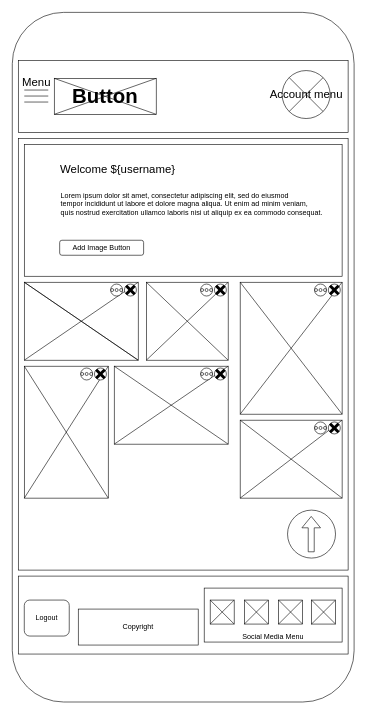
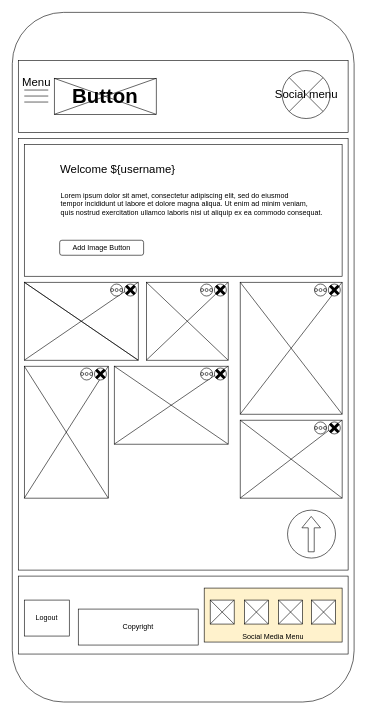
  <mxCell id="0" />
  <mxCell id="1" parent="0" />
  <mxCell id="2" value="" style="rounded=1;whiteSpace=wrap;html=1;" parent="1" vertex="1"><mxGeometry x="20" y="20" width="570" height="1150" as="geometry" /></mxCell>
  <mxCell id="3" value="" style="rounded=0;whiteSpace=wrap;html=1;" parent="1" vertex="1"><mxGeometry x="30" y="100" width="550" height="120" as="geometry" /></mxCell>
  <mxCell id="4" value="&lt;b&gt;&lt;font style=&quot;font-size: 34px;&quot;&gt;Button&lt;/font&gt;&lt;/b&gt;" style="rounded=0;whiteSpace=wrap;html=1;" parent="1" vertex="1"><mxGeometry x="90" y="130" width="170" height="60" as="geometry" /></mxCell>
  <mxCell id="5" value="" style="endArrow=none;html=1;rounded=0;startSize=0;endSize=0;jumpSize=6;" parent="1" edge="1"><mxGeometry width="50" height="50" relative="1" as="geometry"><mxPoint x="40" y="149.5" as="sourcePoint" /><mxPoint x="80" y="149.5" as="targetPoint" /></mxGeometry></mxCell>
  <mxCell id="6" value="" style="endArrow=none;html=1;rounded=0;startSize=0;endSize=0;jumpSize=6;" parent="1" edge="1"><mxGeometry width="50" height="50" relative="1" as="geometry"><mxPoint x="40" y="159.5" as="sourcePoint" /><mxPoint x="80" y="159.5" as="targetPoint" /></mxGeometry></mxCell>
  <mxCell id="7" value="" style="endArrow=none;html=1;rounded=0;startSize=0;endSize=0;jumpSize=6;" parent="1" edge="1"><mxGeometry width="50" height="50" relative="1" as="geometry"><mxPoint x="40" y="169.5" as="sourcePoint" /><mxPoint x="80" y="169.5" as="targetPoint" /></mxGeometry></mxCell>
  <mxCell id="8" value="" style="endArrow=none;html=1;rounded=0;startSize=0;endSize=0;jumpSize=6;exitX=0;exitY=0;exitDx=0;exitDy=0;entryX=1;entryY=1;entryDx=0;entryDy=0;" parent="1" source="4" target="4" edge="1"><mxGeometry width="50" height="50" relative="1" as="geometry"><mxPoint x="290" y="500" as="sourcePoint" /><mxPoint x="340" y="450" as="targetPoint" /></mxGeometry></mxCell>
  <mxCell id="9" value="" style="endArrow=none;html=1;rounded=0;startSize=0;endSize=0;jumpSize=6;exitX=0;exitY=1;exitDx=0;exitDy=0;entryX=1;entryY=0;entryDx=0;entryDy=0;" parent="1" source="4" target="4" edge="1"><mxGeometry width="50" height="50" relative="1" as="geometry"><mxPoint x="290" y="500" as="sourcePoint" /><mxPoint x="340" y="450" as="targetPoint" /></mxGeometry></mxCell>
  <mxCell id="10" value="&lt;font style=&quot;font-size: 19px;&quot;&gt;Menu&lt;/font&gt;" style="text;html=1;align=center;verticalAlign=middle;resizable=0;points=[];autosize=1;strokeColor=none;fillColor=none;fontSize=34;" parent="1" vertex="1"><mxGeometry x="25" y="106" width="70" height="50" as="geometry" /></mxCell>
  <mxCell id="11" value="" style="rounded=0;whiteSpace=wrap;html=1;fontSize=19;" parent="1" vertex="1"><mxGeometry x="30" y="230" width="550" height="720" as="geometry" /></mxCell>
  <mxCell id="12" value="" style="rounded=0;whiteSpace=wrap;html=1;fontSize=19;" parent="1" vertex="1"><mxGeometry x="30" y="960" width="550" height="130" as="geometry" /></mxCell>
  <mxCell id="13" value="&lt;div style=&quot;text-align: right;&quot;&gt;&lt;span style=&quot;background-color: initial;&quot;&gt;&amp;nbsp; &amp;nbsp; &amp;nbsp; &amp;nbsp; &amp;nbsp; &amp;nbsp;Welcome ${username}&lt;/span&gt;&lt;/div&gt;&lt;br&gt;&lt;br&gt;&lt;br&gt;&lt;br&gt;&lt;br&gt;&lt;div style=&quot;text-align: center;&quot;&gt;&lt;br&gt;&lt;/div&gt;" style="rounded=0;whiteSpace=wrap;html=1;fontSize=19;align=left;" parent="1" vertex="1"><mxGeometry x="40" y="240" width="530" height="220" as="geometry" /></mxCell>
- <mxCell id="14" value="&lt;br&gt;&lt;br&gt;&lt;br&gt;&lt;br&gt;&lt;br&gt;Social Media Menu" style="rounded=0;whiteSpace=wrap;html=1;" parent="1" vertex="1"><mxGeometry x="340" y="980" width="230" height="90" as="geometry" /></mxCell>
+ <mxCell id="14" value="&lt;br&gt;&lt;br&gt;&lt;br&gt;&lt;br&gt;&lt;br&gt;Social Media Menu" style="rounded=0;whiteSpace=wrap;html=1;fillColor=#fff2cc;" parent="1" vertex="1"><mxGeometry x="340" y="980" width="230" height="90" as="geometry" /></mxCell>
  <mxCell id="15" value="" style="rounded=0;whiteSpace=wrap;html=1;" parent="1" vertex="1"><mxGeometry x="350" y="1000" width="40" height="40" as="geometry" /></mxCell>
  <mxCell id="16" value="" style="rounded=0;whiteSpace=wrap;html=1;" parent="1" vertex="1"><mxGeometry x="407" y="1000" width="40" height="40" as="geometry" /></mxCell>
  <mxCell id="17" value="" style="rounded=0;whiteSpace=wrap;html=1;" parent="1" vertex="1"><mxGeometry x="464" y="1000" width="40" height="40" as="geometry" /></mxCell>
  <mxCell id="18" value="" style="rounded=0;whiteSpace=wrap;html=1;" parent="1" vertex="1"><mxGeometry x="519" y="1000" width="40" height="40" as="geometry" /></mxCell>
  <mxCell id="19" value="" style="endArrow=none;html=1;rounded=0;entryX=0;entryY=0;entryDx=0;entryDy=0;exitX=1;exitY=1;exitDx=0;exitDy=0;" parent="1" source="15" target="15" edge="1"><mxGeometry width="50" height="50" relative="1" as="geometry"><mxPoint x="290" y="1040" as="sourcePoint" /><mxPoint x="340" y="990" as="targetPoint" /></mxGeometry></mxCell>
  <mxCell id="20" value="" style="endArrow=none;html=1;rounded=0;entryX=0;entryY=1;entryDx=0;entryDy=0;exitX=1;exitY=0;exitDx=0;exitDy=0;" parent="1" source="15" target="15" edge="1"><mxGeometry width="50" height="50" relative="1" as="geometry"><mxPoint x="400" y="1050" as="sourcePoint" /><mxPoint x="360" y="1010" as="targetPoint" /></mxGeometry></mxCell>
  <mxCell id="21" value="" style="endArrow=none;html=1;rounded=0;entryX=1;entryY=0;entryDx=0;entryDy=0;exitX=0;exitY=1;exitDx=0;exitDy=0;" parent="1" source="16" target="16" edge="1"><mxGeometry width="50" height="50" relative="1" as="geometry"><mxPoint x="410" y="1060" as="sourcePoint" /><mxPoint x="370" y="1020" as="targetPoint" /></mxGeometry></mxCell>
  <mxCell id="22" value="" style="endArrow=none;html=1;rounded=0;entryX=0;entryY=0;entryDx=0;entryDy=0;exitX=1;exitY=1;exitDx=0;exitDy=0;" parent="1" source="16" target="16" edge="1"><mxGeometry width="50" height="50" relative="1" as="geometry"><mxPoint x="420" y="1070" as="sourcePoint" /><mxPoint x="380" y="1030" as="targetPoint" /></mxGeometry></mxCell>
  <mxCell id="23" value="" style="endArrow=none;html=1;rounded=0;entryX=1;entryY=0;entryDx=0;entryDy=0;exitX=0;exitY=1;exitDx=0;exitDy=0;" parent="1" source="17" target="17" edge="1"><mxGeometry width="50" height="50" relative="1" as="geometry"><mxPoint x="430" y="1080" as="sourcePoint" /><mxPoint x="390" y="1040" as="targetPoint" /></mxGeometry></mxCell>
  <mxCell id="24" value="" style="endArrow=none;html=1;rounded=0;entryX=0;entryY=0;entryDx=0;entryDy=0;exitX=1;exitY=1;exitDx=0;exitDy=0;" parent="1" source="17" target="17" edge="1"><mxGeometry width="50" height="50" relative="1" as="geometry"><mxPoint x="440" y="1090" as="sourcePoint" /><mxPoint x="400" y="1050" as="targetPoint" /></mxGeometry></mxCell>
  <mxCell id="25" value="" style="endArrow=none;html=1;rounded=0;entryX=0;entryY=0;entryDx=0;entryDy=0;exitX=1;exitY=1;exitDx=0;exitDy=0;" parent="1" source="18" target="18" edge="1"><mxGeometry width="50" height="50" relative="1" as="geometry"><mxPoint x="450" y="1100" as="sourcePoint" /><mxPoint x="410" y="1060" as="targetPoint" /></mxGeometry></mxCell>
  <mxCell id="26" value="" style="endArrow=none;html=1;rounded=0;entryX=0;entryY=1;entryDx=0;entryDy=0;exitX=1;exitY=0;exitDx=0;exitDy=0;" parent="1" source="18" target="18" edge="1"><mxGeometry width="50" height="50" relative="1" as="geometry"><mxPoint x="460" y="1110" as="sourcePoint" /><mxPoint x="420" y="1070" as="targetPoint" /></mxGeometry></mxCell>
  <mxCell id="27" value="Copyright" style="rounded=0;whiteSpace=wrap;html=1;" parent="1" vertex="1"><mxGeometry x="130" y="1015" width="200" height="60" as="geometry" /></mxCell>
- <mxCell id="28" value="Logout" style="whiteSpace=wrap;html=1;rounded=1;" parent="1" vertex="1"><mxGeometry x="40" y="1000" width="75" height="60" as="geometry" /></mxCell>
+ <mxCell id="28" value="Logout" style="rounded=0;whiteSpace=wrap;html=1;" parent="1" vertex="1"><mxGeometry x="40" y="1000" width="75" height="60" as="geometry" /></mxCell>
  <mxCell id="29" value="" style="rounded=0;whiteSpace=wrap;html=1;" parent="1" vertex="1"><mxGeometry x="40" y="470" width="190" height="130" as="geometry" /></mxCell>
  <mxCell id="30" value="" style="endArrow=none;html=1;rounded=0;strokeColor=default;fillColor=default;exitX=0;exitY=0;exitDx=0;exitDy=0;entryX=1;entryY=1;entryDx=0;entryDy=0;" parent="1" source="29" target="29" edge="1"><mxGeometry width="50" height="50" relative="1" as="geometry"><mxPoint x="290" y="640" as="sourcePoint" /><mxPoint x="340" y="590" as="targetPoint" /></mxGeometry></mxCell>
  <mxCell id="31" value="" style="endArrow=none;html=1;rounded=0;strokeColor=default;fillColor=default;exitX=0;exitY=1;exitDx=0;exitDy=0;entryX=1;entryY=0;entryDx=0;entryDy=0;" parent="1" source="29" target="29" edge="1"><mxGeometry width="50" height="50" relative="1" as="geometry"><mxPoint x="290" y="640" as="sourcePoint" /><mxPoint x="340" y="590" as="targetPoint" /></mxGeometry></mxCell>
  <mxCell id="32" value="" style="ellipse;whiteSpace=wrap;html=1;aspect=fixed;fillColor=default;strokeColor=default;" parent="1" vertex="1"><mxGeometry x="479" y="850" width="80" height="80" as="geometry" /></mxCell>
  <mxCell id="33" value="" style="shape=flexArrow;endArrow=classic;html=1;rounded=0;fillColor=default;strokeColor=default;" parent="1" edge="1"><mxGeometry width="50" height="50" relative="1" as="geometry"><mxPoint x="518.5" y="920" as="sourcePoint" /><mxPoint x="518.5" y="860" as="targetPoint" /></mxGeometry></mxCell>
  <mxCell id="34" value="" style="ellipse;whiteSpace=wrap;html=1;aspect=fixed;strokeWidth=1;fontSize=19;" parent="1" vertex="1"><mxGeometry x="470" y="117" width="80" height="80" as="geometry" /></mxCell>
  <mxCell id="35" value="" style="endArrow=none;html=1;rounded=0;fontSize=19;entryX=0;entryY=0;entryDx=0;entryDy=0;exitX=1;exitY=1;exitDx=0;exitDy=0;" parent="1" source="34" target="34" edge="1"><mxGeometry width="50" height="50" relative="1" as="geometry"><mxPoint x="290" y="530" as="sourcePoint" /><mxPoint x="340" y="480" as="targetPoint" /></mxGeometry></mxCell>
  <mxCell id="36" value="" style="endArrow=none;html=1;rounded=0;fontSize=19;entryX=0;entryY=1;entryDx=0;entryDy=0;exitX=1;exitY=0;exitDx=0;exitDy=0;" parent="1" source="34" target="34" edge="1"><mxGeometry width="50" height="50" relative="1" as="geometry"><mxPoint x="290" y="530" as="sourcePoint" /><mxPoint x="340" y="480" as="targetPoint" /></mxGeometry></mxCell>
- <mxCell id="37" value="Account menu" style="text;html=1;align=center;verticalAlign=middle;resizable=0;points=[];autosize=1;strokeColor=none;fillColor=none;fontSize=19;" parent="1" vertex="1"><mxGeometry x="440" y="137" width="140" height="40" as="geometry" /></mxCell>
+ <mxCell id="37" value="Social menu" style="text;html=1;align=center;verticalAlign=middle;resizable=0;points=[];autosize=1;strokeColor=none;fillColor=none;fontSize=19;" parent="1" vertex="1"><mxGeometry x="440" y="137" width="140" height="40" as="geometry" /></mxCell>
  <mxCell id="38" value="Lorem ipsum dolor sit amet, consectetur adipiscing elit, sed do eiusmod &lt;br&gt;tempor incididunt ut labore et dolore magna aliqua. Ut enim ad minim veniam,&lt;br&gt;quis nostrud exercitation ullamco laboris nisi ut aliquip ex ea commodo consequat.&amp;nbsp;" style="text;html=1;align=left;verticalAlign=middle;resizable=0;points=[];autosize=1;strokeColor=none;fillColor=none;" vertex="1" parent="1"><mxGeometry x="99" y="310" width="460" height="60" as="geometry" /></mxCell>
  <mxCell id="39" value="" style="rounded=0;whiteSpace=wrap;html=1;" vertex="1" parent="1"><mxGeometry x="400" y="470" width="170" height="220" as="geometry" /></mxCell>
  <mxCell id="40" value="" style="rounded=0;whiteSpace=wrap;html=1;" vertex="1" parent="1"><mxGeometry x="243.5" y="470" width="136.5" height="130" as="geometry" /></mxCell>
  <mxCell id="41" value="" style="rounded=0;whiteSpace=wrap;html=1;" vertex="1" parent="1"><mxGeometry x="190" y="610" width="190" height="130" as="geometry" /></mxCell>
  <mxCell id="42" value="" style="rounded=0;whiteSpace=wrap;html=1;" vertex="1" parent="1"><mxGeometry x="40" y="610" width="140" height="220" as="geometry" /></mxCell>
  <mxCell id="43" value="" style="rounded=0;whiteSpace=wrap;html=1;" vertex="1" parent="1"><mxGeometry x="400" y="700" width="170" height="130" as="geometry" /></mxCell>
  <mxCell id="44" value="" style="endArrow=none;html=1;rounded=0;strokeColor=default;fillColor=default;exitX=0;exitY=0;exitDx=0;exitDy=0;entryX=1;entryY=1;entryDx=0;entryDy=0;" edge="1" parent="1"><mxGeometry width="50" height="50" relative="1" as="geometry"><mxPoint x="40" y="470" as="sourcePoint" /><mxPoint x="230" y="600" as="targetPoint" /></mxGeometry></mxCell>
  <mxCell id="45" value="" style="endArrow=none;html=1;rounded=0;entryX=0;entryY=1;entryDx=0;entryDy=0;exitX=1;exitY=0;exitDx=0;exitDy=0;" edge="1" parent="1" source="40" target="40"><mxGeometry width="50" height="50" relative="1" as="geometry"><mxPoint x="460" y="650" as="sourcePoint" /><mxPoint x="510" y="600" as="targetPoint" /></mxGeometry></mxCell>
  <mxCell id="46" value="" style="endArrow=none;html=1;rounded=0;entryX=1;entryY=1;entryDx=0;entryDy=0;exitX=0;exitY=0;exitDx=0;exitDy=0;" edge="1" parent="1" source="40" target="40"><mxGeometry width="50" height="50" relative="1" as="geometry"><mxPoint x="460" y="650" as="sourcePoint" /><mxPoint x="510" y="600" as="targetPoint" /></mxGeometry></mxCell>
  <mxCell id="47" value="" style="endArrow=none;html=1;rounded=0;exitX=0;exitY=1;exitDx=0;exitDy=0;entryX=1;entryY=0;entryDx=0;entryDy=0;" edge="1" parent="1" source="39" target="39"><mxGeometry width="50" height="50" relative="1" as="geometry"><mxPoint x="460" y="650" as="sourcePoint" /><mxPoint x="510" y="600" as="targetPoint" /></mxGeometry></mxCell>
  <mxCell id="48" value="" style="endArrow=none;html=1;rounded=0;entryX=0;entryY=0;entryDx=0;entryDy=0;exitX=1;exitY=1;exitDx=0;exitDy=0;" edge="1" parent="1" source="39" target="39"><mxGeometry width="50" height="50" relative="1" as="geometry"><mxPoint x="460" y="650" as="sourcePoint" /><mxPoint x="510" y="600" as="targetPoint" /></mxGeometry></mxCell>
  <mxCell id="49" value="" style="endArrow=none;html=1;rounded=0;exitX=0;exitY=1;exitDx=0;exitDy=0;entryX=1;entryY=0;entryDx=0;entryDy=0;" edge="1" parent="1" source="41" target="41"><mxGeometry width="50" height="50" relative="1" as="geometry"><mxPoint x="460" y="650" as="sourcePoint" /><mxPoint x="510" y="600" as="targetPoint" /></mxGeometry></mxCell>
  <mxCell id="50" value="" style="endArrow=none;html=1;rounded=0;exitX=1;exitY=1;exitDx=0;exitDy=0;entryX=0;entryY=0;entryDx=0;entryDy=0;" edge="1" parent="1" source="41" target="41"><mxGeometry width="50" height="50" relative="1" as="geometry"><mxPoint x="460" y="650" as="sourcePoint" /><mxPoint x="510" y="600" as="targetPoint" /></mxGeometry></mxCell>
  <mxCell id="51" value="" style="endArrow=none;html=1;rounded=0;exitX=0;exitY=1;exitDx=0;exitDy=0;entryX=1;entryY=0;entryDx=0;entryDy=0;" edge="1" parent="1" source="42" target="42"><mxGeometry width="50" height="50" relative="1" as="geometry"><mxPoint x="460" y="650" as="sourcePoint" /><mxPoint x="510" y="600" as="targetPoint" /></mxGeometry></mxCell>
  <mxCell id="52" value="" style="endArrow=none;html=1;rounded=0;exitX=0;exitY=0;exitDx=0;exitDy=0;entryX=1;entryY=1;entryDx=0;entryDy=0;" edge="1" parent="1" source="42" target="42"><mxGeometry width="50" height="50" relative="1" as="geometry"><mxPoint x="460" y="650" as="sourcePoint" /><mxPoint x="510" y="600" as="targetPoint" /></mxGeometry></mxCell>
  <mxCell id="53" value="" style="endArrow=none;html=1;rounded=0;exitX=0;exitY=0;exitDx=0;exitDy=0;entryX=1;entryY=1;entryDx=0;entryDy=0;" edge="1" parent="1" source="43" target="43"><mxGeometry width="50" height="50" relative="1" as="geometry"><mxPoint x="460" y="650" as="sourcePoint" /><mxPoint x="510" y="600" as="targetPoint" /></mxGeometry></mxCell>
  <mxCell id="54" value="" style="endArrow=none;html=1;rounded=0;exitX=0;exitY=1;exitDx=0;exitDy=0;entryX=1;entryY=0;entryDx=0;entryDy=0;" edge="1" parent="1" source="43" target="43"><mxGeometry width="50" height="50" relative="1" as="geometry"><mxPoint x="460" y="650" as="sourcePoint" /><mxPoint x="510" y="600" as="targetPoint" /></mxGeometry></mxCell>
  <mxCell id="55" value="Add Image Button" style="rounded=1;whiteSpace=wrap;html=1;" vertex="1" parent="1"><mxGeometry x="99" y="400" width="140" height="25" as="geometry" /></mxCell>
  <mxCell id="56" value="" style="ellipse;whiteSpace=wrap;html=1;aspect=fixed;" vertex="1" parent="1"><mxGeometry x="207" y="473" width="20" height="20" as="geometry" /></mxCell>
  <mxCell id="57" value="" style="endArrow=none;html=1;rounded=0;exitX=0;exitY=1;exitDx=0;exitDy=0;entryX=1;entryY=0;entryDx=0;entryDy=0;strokeWidth=5;" edge="1" parent="1" source="56" target="56"><mxGeometry width="50" height="50" relative="1" as="geometry"><mxPoint x="567" y="483" as="sourcePoint" /><mxPoint x="617" y="433" as="targetPoint" /></mxGeometry></mxCell>
  <mxCell id="58" value="" style="endArrow=none;html=1;rounded=0;exitX=1;exitY=1;exitDx=0;exitDy=0;entryX=0;entryY=0;entryDx=0;entryDy=0;spacing=2;strokeWidth=5;" edge="1" parent="1" source="56" target="56"><mxGeometry width="50" height="50" relative="1" as="geometry"><mxPoint x="567" y="483" as="sourcePoint" /><mxPoint x="617" y="433" as="targetPoint" /></mxGeometry></mxCell>
  <mxCell id="59" value="" style="ellipse;whiteSpace=wrap;html=1;aspect=fixed;" vertex="1" parent="1"><mxGeometry x="184" y="473" width="20" height="20" as="geometry" /></mxCell>
  <mxCell id="60" value="" style="ellipse;whiteSpace=wrap;html=1;aspect=fixed;strokeWidth=1;" vertex="1" parent="1"><mxGeometry x="184" y="480.5" width="5" height="5" as="geometry" /></mxCell>
  <mxCell id="61" value="" style="ellipse;whiteSpace=wrap;html=1;aspect=fixed;strokeWidth=1;" vertex="1" parent="1"><mxGeometry x="191.5" y="480.5" width="5" height="5" as="geometry" /></mxCell>
  <mxCell id="62" value="" style="ellipse;whiteSpace=wrap;html=1;aspect=fixed;strokeWidth=1;" vertex="1" parent="1"><mxGeometry x="199" y="480.5" width="5" height="5" as="geometry" /></mxCell>
  <mxCell id="63" value="" style="ellipse;whiteSpace=wrap;html=1;aspect=fixed;" vertex="1" parent="1"><mxGeometry x="357" y="473" width="20" height="20" as="geometry" /></mxCell>
  <mxCell id="64" value="" style="endArrow=none;html=1;rounded=0;exitX=0;exitY=1;exitDx=0;exitDy=0;entryX=1;entryY=0;entryDx=0;entryDy=0;strokeWidth=5;" edge="1" parent="1" source="63" target="63"><mxGeometry width="50" height="50" relative="1" as="geometry"><mxPoint x="717" y="483" as="sourcePoint" /><mxPoint x="767" y="433" as="targetPoint" /></mxGeometry></mxCell>
  <mxCell id="65" value="" style="endArrow=none;html=1;rounded=0;exitX=1;exitY=1;exitDx=0;exitDy=0;entryX=0;entryY=0;entryDx=0;entryDy=0;spacing=2;strokeWidth=5;" edge="1" parent="1" source="63" target="63"><mxGeometry width="50" height="50" relative="1" as="geometry"><mxPoint x="717" y="483" as="sourcePoint" /><mxPoint x="767" y="433" as="targetPoint" /></mxGeometry></mxCell>
  <mxCell id="66" value="" style="ellipse;whiteSpace=wrap;html=1;aspect=fixed;" vertex="1" parent="1"><mxGeometry x="334" y="473" width="20" height="20" as="geometry" /></mxCell>
  <mxCell id="67" value="" style="ellipse;whiteSpace=wrap;html=1;aspect=fixed;strokeWidth=1;" vertex="1" parent="1"><mxGeometry x="334" y="480.5" width="5" height="5" as="geometry" /></mxCell>
  <mxCell id="68" value="" style="ellipse;whiteSpace=wrap;html=1;aspect=fixed;strokeWidth=1;" vertex="1" parent="1"><mxGeometry x="341.5" y="480.5" width="5" height="5" as="geometry" /></mxCell>
  <mxCell id="69" value="" style="ellipse;whiteSpace=wrap;html=1;aspect=fixed;strokeWidth=1;" vertex="1" parent="1"><mxGeometry x="349" y="480.5" width="5" height="5" as="geometry" /></mxCell>
  <mxCell id="70" value="" style="ellipse;whiteSpace=wrap;html=1;aspect=fixed;" vertex="1" parent="1"><mxGeometry x="547" y="473" width="20" height="20" as="geometry" /></mxCell>
  <mxCell id="71" value="" style="endArrow=none;html=1;rounded=0;exitX=0;exitY=1;exitDx=0;exitDy=0;entryX=1;entryY=0;entryDx=0;entryDy=0;strokeWidth=5;" edge="1" parent="1" source="70" target="70"><mxGeometry width="50" height="50" relative="1" as="geometry"><mxPoint x="907" y="483" as="sourcePoint" /><mxPoint x="957" y="433" as="targetPoint" /></mxGeometry></mxCell>
  <mxCell id="72" value="" style="endArrow=none;html=1;rounded=0;exitX=1;exitY=1;exitDx=0;exitDy=0;entryX=0;entryY=0;entryDx=0;entryDy=0;spacing=2;strokeWidth=5;" edge="1" parent="1" source="70" target="70"><mxGeometry width="50" height="50" relative="1" as="geometry"><mxPoint x="907" y="483" as="sourcePoint" /><mxPoint x="957" y="433" as="targetPoint" /></mxGeometry></mxCell>
  <mxCell id="73" value="" style="ellipse;whiteSpace=wrap;html=1;aspect=fixed;" vertex="1" parent="1"><mxGeometry x="524" y="473" width="20" height="20" as="geometry" /></mxCell>
  <mxCell id="74" value="" style="ellipse;whiteSpace=wrap;html=1;aspect=fixed;strokeWidth=1;" vertex="1" parent="1"><mxGeometry x="524" y="480.5" width="5" height="5" as="geometry" /></mxCell>
  <mxCell id="75" value="" style="ellipse;whiteSpace=wrap;html=1;aspect=fixed;strokeWidth=1;" vertex="1" parent="1"><mxGeometry x="531.5" y="480.5" width="5" height="5" as="geometry" /></mxCell>
  <mxCell id="76" value="" style="ellipse;whiteSpace=wrap;html=1;aspect=fixed;strokeWidth=1;" vertex="1" parent="1"><mxGeometry x="539" y="480.5" width="5" height="5" as="geometry" /></mxCell>
  <mxCell id="77" value="" style="ellipse;whiteSpace=wrap;html=1;aspect=fixed;" vertex="1" parent="1"><mxGeometry x="157" y="613" width="20" height="20" as="geometry" /></mxCell>
  <mxCell id="78" value="" style="endArrow=none;html=1;rounded=0;exitX=0;exitY=1;exitDx=0;exitDy=0;entryX=1;entryY=0;entryDx=0;entryDy=0;strokeWidth=5;" edge="1" parent="1" source="77" target="77"><mxGeometry width="50" height="50" relative="1" as="geometry"><mxPoint x="517" y="623" as="sourcePoint" /><mxPoint x="567" y="573" as="targetPoint" /></mxGeometry></mxCell>
  <mxCell id="79" value="" style="endArrow=none;html=1;rounded=0;exitX=1;exitY=1;exitDx=0;exitDy=0;entryX=0;entryY=0;entryDx=0;entryDy=0;spacing=2;strokeWidth=5;" edge="1" parent="1" source="77" target="77"><mxGeometry width="50" height="50" relative="1" as="geometry"><mxPoint x="517" y="623" as="sourcePoint" /><mxPoint x="567" y="573" as="targetPoint" /></mxGeometry></mxCell>
  <mxCell id="80" value="" style="ellipse;whiteSpace=wrap;html=1;aspect=fixed;" vertex="1" parent="1"><mxGeometry x="134" y="613" width="20" height="20" as="geometry" /></mxCell>
  <mxCell id="81" value="" style="ellipse;whiteSpace=wrap;html=1;aspect=fixed;strokeWidth=1;" vertex="1" parent="1"><mxGeometry x="134" y="620.5" width="5" height="5" as="geometry" /></mxCell>
  <mxCell id="82" value="" style="ellipse;whiteSpace=wrap;html=1;aspect=fixed;strokeWidth=1;" vertex="1" parent="1"><mxGeometry x="141.5" y="620.5" width="5" height="5" as="geometry" /></mxCell>
  <mxCell id="83" value="" style="ellipse;whiteSpace=wrap;html=1;aspect=fixed;strokeWidth=1;" vertex="1" parent="1"><mxGeometry x="149" y="620.5" width="5" height="5" as="geometry" /></mxCell>
  <mxCell id="84" value="" style="ellipse;whiteSpace=wrap;html=1;aspect=fixed;" vertex="1" parent="1"><mxGeometry x="357" y="613" width="20" height="20" as="geometry" /></mxCell>
  <mxCell id="85" value="" style="endArrow=none;html=1;rounded=0;exitX=0;exitY=1;exitDx=0;exitDy=0;entryX=1;entryY=0;entryDx=0;entryDy=0;strokeWidth=5;" edge="1" parent="1" source="84" target="84"><mxGeometry width="50" height="50" relative="1" as="geometry"><mxPoint x="717" y="623" as="sourcePoint" /><mxPoint x="767" y="573" as="targetPoint" /></mxGeometry></mxCell>
  <mxCell id="86" value="" style="endArrow=none;html=1;rounded=0;exitX=1;exitY=1;exitDx=0;exitDy=0;entryX=0;entryY=0;entryDx=0;entryDy=0;spacing=2;strokeWidth=5;" edge="1" parent="1" source="84" target="84"><mxGeometry width="50" height="50" relative="1" as="geometry"><mxPoint x="717" y="623" as="sourcePoint" /><mxPoint x="767" y="573" as="targetPoint" /></mxGeometry></mxCell>
  <mxCell id="87" value="" style="ellipse;whiteSpace=wrap;html=1;aspect=fixed;" vertex="1" parent="1"><mxGeometry x="334" y="613" width="20" height="20" as="geometry" /></mxCell>
  <mxCell id="88" value="" style="ellipse;whiteSpace=wrap;html=1;aspect=fixed;strokeWidth=1;" vertex="1" parent="1"><mxGeometry x="334" y="620.5" width="5" height="5" as="geometry" /></mxCell>
  <mxCell id="89" value="" style="ellipse;whiteSpace=wrap;html=1;aspect=fixed;strokeWidth=1;" vertex="1" parent="1"><mxGeometry x="341.5" y="620.5" width="5" height="5" as="geometry" /></mxCell>
  <mxCell id="90" value="" style="ellipse;whiteSpace=wrap;html=1;aspect=fixed;strokeWidth=1;" vertex="1" parent="1"><mxGeometry x="349" y="620.5" width="5" height="5" as="geometry" /></mxCell>
  <mxCell id="91" value="" style="ellipse;whiteSpace=wrap;html=1;aspect=fixed;" vertex="1" parent="1"><mxGeometry x="547" y="703" width="20" height="20" as="geometry" /></mxCell>
  <mxCell id="92" value="" style="endArrow=none;html=1;rounded=0;exitX=0;exitY=1;exitDx=0;exitDy=0;entryX=1;entryY=0;entryDx=0;entryDy=0;strokeWidth=5;" edge="1" parent="1" source="91" target="91"><mxGeometry width="50" height="50" relative="1" as="geometry"><mxPoint x="907" y="713" as="sourcePoint" /><mxPoint x="957" y="663" as="targetPoint" /></mxGeometry></mxCell>
  <mxCell id="93" value="" style="endArrow=none;html=1;rounded=0;exitX=1;exitY=1;exitDx=0;exitDy=0;entryX=0;entryY=0;entryDx=0;entryDy=0;spacing=2;strokeWidth=5;" edge="1" parent="1" source="91" target="91"><mxGeometry width="50" height="50" relative="1" as="geometry"><mxPoint x="907" y="713" as="sourcePoint" /><mxPoint x="957" y="663" as="targetPoint" /></mxGeometry></mxCell>
  <mxCell id="94" value="" style="ellipse;whiteSpace=wrap;html=1;aspect=fixed;" vertex="1" parent="1"><mxGeometry x="524" y="703" width="20" height="20" as="geometry" /></mxCell>
  <mxCell id="95" value="" style="ellipse;whiteSpace=wrap;html=1;aspect=fixed;strokeWidth=1;" vertex="1" parent="1"><mxGeometry x="524" y="710.5" width="5" height="5" as="geometry" /></mxCell>
  <mxCell id="96" value="" style="ellipse;whiteSpace=wrap;html=1;aspect=fixed;strokeWidth=1;" vertex="1" parent="1"><mxGeometry x="531.5" y="710.5" width="5" height="5" as="geometry" /></mxCell>
  <mxCell id="97" value="" style="ellipse;whiteSpace=wrap;html=1;aspect=fixed;strokeWidth=1;" vertex="1" parent="1"><mxGeometry x="539" y="710.5" width="5" height="5" as="geometry" /></mxCell>
